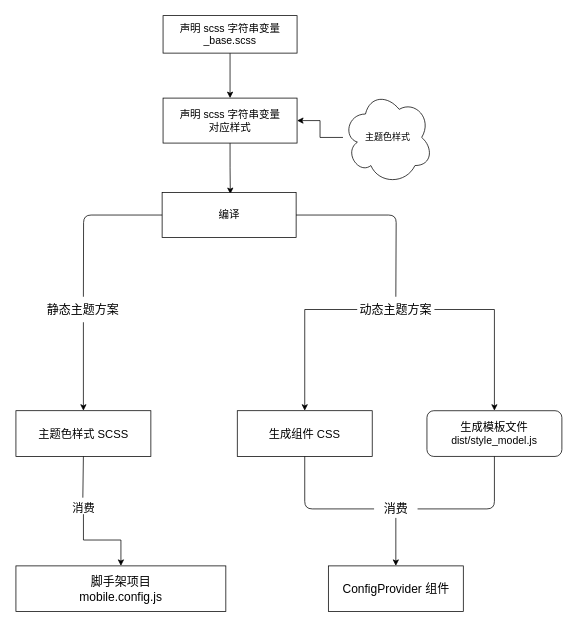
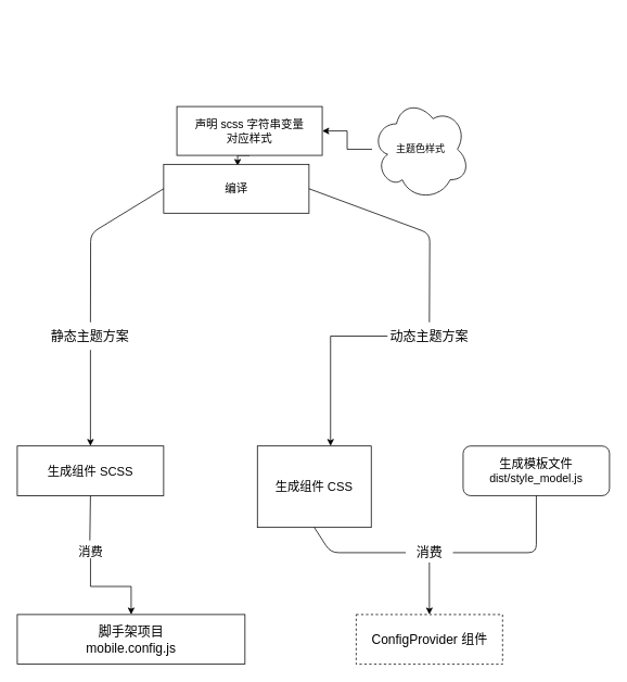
  <mxCell id="0" />
  <mxCell id="1" parent="0" />
- <mxCell id="2" style="edgeStyle=orthogonalEdgeStyle;rounded=0;orthogonalLoop=1;jettySize=auto;html=1;exitX=0.5;exitY=1;exitDx=0;exitDy=0;entryX=0.5;entryY=0;entryDx=0;entryDy=0;" edge="1" parent="1" source="3" target="6"><mxGeometry relative="1" as="geometry" /></mxCell>
- <mxCell id="3" value="&lt;font&gt;&lt;span style=&quot;font-size: 14px&quot;&gt;声明&amp;nbsp;scss 字符串变量&lt;/span&gt;&lt;br&gt;&lt;font style=&quot;font-size: 14px&quot;&gt;_base.scss&lt;/font&gt;&lt;br&gt;&lt;/font&gt;" style="rounded=0;whiteSpace=wrap;html=1;verticalAlign=middle;spacing=2;" vertex="1" parent="1"><mxGeometry x="217" y="20" width="178.75" height="50" as="geometry" /></mxCell>
- <mxCell id="4" value="&lt;span style=&quot;font-size: 15px&quot;&gt;主题色样式 SCSS&lt;/span&gt;" style="rounded=0;whiteSpace=wrap;html=1;" vertex="1" parent="1"><mxGeometry x="20.75" y="547" width="180" height="61" as="geometry" /></mxCell>
+ <mxCell id="4" value="&lt;span style=&quot;font-size: 15px&quot;&gt;生成组件 SCSS&lt;/span&gt;" style="rounded=0;whiteSpace=wrap;html=1;" vertex="1" parent="1"><mxGeometry x="20.75" y="547" width="180" height="61" as="geometry" /></mxCell>
  <mxCell id="5" style="edgeStyle=orthogonalEdgeStyle;rounded=0;orthogonalLoop=1;jettySize=auto;html=1;exitX=0.5;exitY=1;exitDx=0;exitDy=0;entryX=0.509;entryY=0.033;entryDx=0;entryDy=0;entryPerimeter=0;" edge="1" parent="1" source="6" target="11"><mxGeometry relative="1" as="geometry"><mxPoint x="306.69" y="235" as="targetPoint" /></mxGeometry></mxCell>
  <mxCell id="6" value="&lt;font style=&quot;font-size: 14px&quot;&gt;声明 scss 字符串变量&lt;br&gt;对应样式&lt;/font&gt;" style="rounded=0;whiteSpace=wrap;html=1;" vertex="1" parent="1"><mxGeometry x="217" y="130" width="178.75" height="60" as="geometry" /></mxCell>
  <mxCell id="7" style="edgeStyle=orthogonalEdgeStyle;rounded=0;orthogonalLoop=1;jettySize=auto;html=1;entryX=1;entryY=0.5;entryDx=0;entryDy=0;" edge="1" parent="1" source="8" target="6"><mxGeometry relative="1" as="geometry" /></mxCell>
  <mxCell id="8" value="主题色样式" style="ellipse;shape=cloud;whiteSpace=wrap;html=1;" vertex="1" parent="1"><mxGeometry x="457" y="120" width="120" height="125" as="geometry" /></mxCell>
- <mxCell id="9" value="&lt;span style=&quot;font-size: 15px&quot;&gt;生成组件 CSS&lt;/span&gt;" style="rounded=0;whiteSpace=wrap;html=1;" vertex="1" parent="1"><mxGeometry x="316" y="547" width="180" height="61" as="geometry" /></mxCell>
+ <mxCell id="9" value="&lt;span style=&quot;font-size: 15px&quot;&gt;生成组件 CSS&lt;/span&gt;" style="rounded=0;whiteSpace=wrap;html=1;" vertex="1" parent="1"><mxGeometry x="316" y="547" width="140" height="100" as="geometry" /></mxCell>
  <mxCell id="10" value="&lt;span style=&quot;font-size: 15px&quot;&gt;生成模板文件&lt;/span&gt;&lt;br&gt;&lt;font style=&quot;font-size: 14px&quot;&gt;dist/style_model.js&lt;/font&gt;" style="whiteSpace=wrap;html=1;rounded=1;" vertex="1" parent="1"><mxGeometry x="569" y="547" width="180" height="61" as="geometry" /></mxCell>
- <mxCell id="11" value="&lt;span style=&quot;font-size: 14px&quot;&gt;编译&lt;/span&gt;" style="rounded=0;whiteSpace=wrap;html=1;" vertex="1" parent="1"><mxGeometry x="215.75" y="256" width="178.75" height="60" as="geometry" /></mxCell>
+ <mxCell id="11" value="&lt;span style=&quot;font-size: 14px&quot;&gt;编译&lt;/span&gt;" style="rounded=0;whiteSpace=wrap;html=1;" vertex="1" parent="1"><mxGeometry x="200.75" y="201" width="178.75" height="60" as="geometry" /></mxCell>
  <mxCell id="12" style="edgeStyle=orthogonalEdgeStyle;rounded=0;orthogonalLoop=1;jettySize=auto;html=1;exitX=0.5;exitY=1;exitDx=0;exitDy=0;entryX=0.5;entryY=0;entryDx=0;entryDy=0;" edge="1" parent="1" source="16" target="4"><mxGeometry relative="1" as="geometry"><mxPoint x="111.375" y="449" as="sourcePoint" /></mxGeometry></mxCell>
  <mxCell id="13" style="edgeStyle=orthogonalEdgeStyle;rounded=0;orthogonalLoop=1;jettySize=auto;html=1;exitX=0;exitY=0.5;exitDx=0;exitDy=0;" edge="1" parent="1" source="15" target="9"><mxGeometry relative="1" as="geometry"><mxPoint x="432" y="419" as="sourcePoint" /><Array as="points"><mxPoint x="406" y="412" /></Array></mxGeometry></mxCell>
- <mxCell id="14" style="edgeStyle=orthogonalEdgeStyle;rounded=0;orthogonalLoop=1;jettySize=auto;html=1;exitX=1;exitY=0.5;exitDx=0;exitDy=0;entryX=0.5;entryY=0;entryDx=0;entryDy=0;" edge="1" parent="1" source="15" target="10"><mxGeometry relative="1" as="geometry"><mxPoint x="610.75" y="419" as="sourcePoint" /></mxGeometry></mxCell>
  <mxCell id="15" value="&lt;font style=&quot;font-size: 16px&quot;&gt;动态主题方案&lt;/font&gt;" style="text;html=1;strokeColor=none;fillColor=none;align=center;verticalAlign=middle;whiteSpace=wrap;rounded=0;" vertex="1" parent="1"><mxGeometry x="476" y="395" width="103" height="34" as="geometry" /></mxCell>
  <mxCell id="16" value="&lt;font style=&quot;font-size: 16px&quot;&gt;静态主题方案&lt;/font&gt;" style="text;html=1;strokeColor=none;fillColor=none;align=center;verticalAlign=middle;whiteSpace=wrap;rounded=0;" vertex="1" parent="1"><mxGeometry x="59.25" y="395" width="103" height="34" as="geometry" /></mxCell>
  <mxCell id="17" value="&lt;div style=&quot;margin: 0px&quot;&gt;&lt;p style=&quot;margin: 0px&quot;&gt;&lt;font style=&quot;font-size: 16px&quot;&gt;脚手架项目&lt;/font&gt;&lt;/p&gt;&lt;p style=&quot;margin: 0px&quot;&gt;&lt;font style=&quot;font-size: 16px&quot;&gt;mobile.config.js&lt;/font&gt;&lt;/p&gt;&lt;/div&gt;" style="rounded=0;whiteSpace=wrap;html=1;" vertex="1" parent="1"><mxGeometry x="20.75" y="754" width="280" height="61" as="geometry" /></mxCell>
  <mxCell id="18" value="" style="endArrow=none;html=1;entryX=0;entryY=0.5;entryDx=0;entryDy=0;exitX=0.5;exitY=0;exitDx=0;exitDy=0;" edge="1" parent="1" source="16" target="11"><mxGeometry width="50" height="50" relative="1" as="geometry"><mxPoint x="165.75" y="333" as="sourcePoint" /><mxPoint x="193" y="283" as="targetPoint" /><Array as="points"><mxPoint x="111" y="286" /></Array></mxGeometry></mxCell>
  <mxCell id="19" value="" style="endArrow=none;html=1;exitX=1;exitY=0.5;exitDx=0;exitDy=0;entryX=0.5;entryY=0;entryDx=0;entryDy=0;" edge="1" parent="1" source="11" target="15"><mxGeometry width="50" height="50" relative="1" as="geometry"><mxPoint x="437" y="303" as="sourcePoint" /><mxPoint x="487" y="253" as="targetPoint" /><Array as="points"><mxPoint x="528" y="286" /></Array></mxGeometry></mxCell>
  <mxCell id="20" style="edgeStyle=orthogonalEdgeStyle;rounded=0;orthogonalLoop=1;jettySize=auto;html=1;" edge="1" parent="1" source="21" target="17"><mxGeometry relative="1" as="geometry" /></mxCell>
  <mxCell id="21" value="&lt;font style=&quot;font-size: 15px&quot;&gt;消费&lt;/font&gt;" style="text;html=1;align=center;verticalAlign=middle;resizable=0;points=[];autosize=1;" vertex="1" parent="1"><mxGeometry x="90.75" y="666" width="40" height="19" as="geometry" /></mxCell>
  <mxCell id="22" value="" style="endArrow=none;html=1;entryX=0.5;entryY=1;entryDx=0;entryDy=0;exitX=0.481;exitY=-0.158;exitDx=0;exitDy=0;exitPerimeter=0;" edge="1" parent="1" source="21" target="4"><mxGeometry width="50" height="50" relative="1" as="geometry"><mxPoint x="45" y="680" as="sourcePoint" /><mxPoint x="95" y="630" as="targetPoint" /></mxGeometry></mxCell>
- <mxCell id="23" value="&lt;div style=&quot;margin: 0px&quot;&gt;&lt;p style=&quot;margin: 0px&quot;&gt;&lt;span style=&quot;font-size: 16px&quot;&gt;ConfigProvider 组件&lt;/span&gt;&lt;/p&gt;&lt;/div&gt;" style="rounded=0;whiteSpace=wrap;html=1;" vertex="1" parent="1"><mxGeometry x="437.5" y="754" width="180" height="61" as="geometry" /></mxCell>
+ <mxCell id="23" value="&lt;div style=&quot;margin: 0px&quot;&gt;&lt;p style=&quot;margin: 0px&quot;&gt;&lt;span style=&quot;font-size: 16px&quot;&gt;ConfigProvider 组件&lt;/span&gt;&lt;/p&gt;&lt;/div&gt;" style="rounded=0;whiteSpace=wrap;html=1;dashed=1;" vertex="1" parent="1"><mxGeometry x="437.5" y="754" width="180" height="61" as="geometry" /></mxCell>
  <mxCell id="24" style="edgeStyle=orthogonalEdgeStyle;rounded=0;orthogonalLoop=1;jettySize=auto;html=1;exitX=0.5;exitY=1;exitDx=0;exitDy=0;entryX=0.5;entryY=0;entryDx=0;entryDy=0;" edge="1" parent="1" source="25" target="23"><mxGeometry relative="1" as="geometry" /></mxCell>
  <mxCell id="25" value="&lt;span style=&quot;font-size: 16px&quot;&gt;消费&lt;/span&gt;" style="text;html=1;strokeColor=none;fillColor=none;align=center;verticalAlign=middle;whiteSpace=wrap;rounded=0;" vertex="1" parent="1"><mxGeometry x="498.5" y="666" width="58" height="24" as="geometry" /></mxCell>
  <mxCell id="26" value="" style="endArrow=none;html=1;entryX=0.5;entryY=1;entryDx=0;entryDy=0;exitX=0;exitY=0.5;exitDx=0;exitDy=0;" edge="1" parent="1" source="25" target="9"><mxGeometry width="50" height="50" relative="1" as="geometry"><mxPoint x="334" y="690" as="sourcePoint" /><mxPoint x="384" y="640" as="targetPoint" /><Array as="points"><mxPoint x="406" y="678" /></Array></mxGeometry></mxCell>
  <mxCell id="27" value="" style="endArrow=none;html=1;entryX=0.5;entryY=1;entryDx=0;entryDy=0;exitX=1;exitY=0.5;exitDx=0;exitDy=0;" edge="1" parent="1" source="25" target="10"><mxGeometry width="50" height="50" relative="1" as="geometry"><mxPoint x="601" y="703" as="sourcePoint" /><mxPoint x="651" y="653" as="targetPoint" /><Array as="points"><mxPoint x="659" y="678" /></Array></mxGeometry></mxCell>
